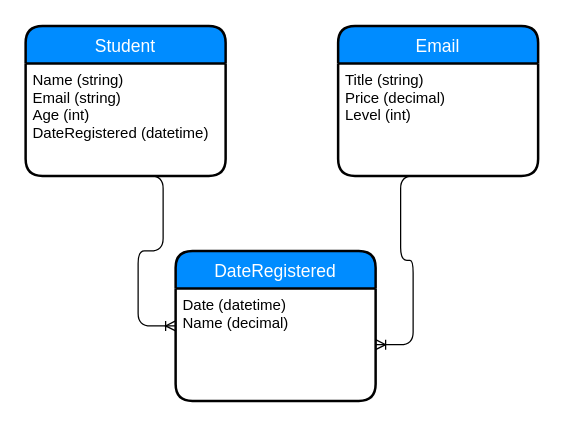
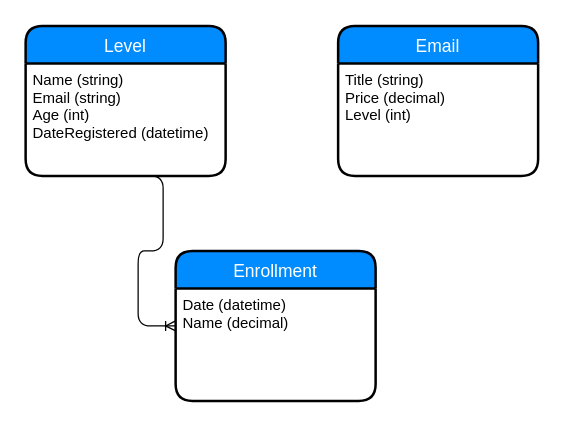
  <mxCell id="0" />
  <mxCell id="1" parent="0" />
- <mxCell id="2" value="Student" style="swimlane;childLayout=stackLayout;horizontal=1;startSize=30;horizontalStack=0;fillColor=#008cff;fontColor=#FFFFFF;rounded=1;fontSize=14;fontStyle=0;strokeWidth=2;resizeParent=0;resizeLast=1;shadow=0;dashed=0;align=center;" vertex="1" parent="1"><mxGeometry x="20" y="20" width="160" height="120" as="geometry" /></mxCell>
+ <mxCell id="2" value="Level" style="swimlane;childLayout=stackLayout;horizontal=1;startSize=30;horizontalStack=0;fillColor=#008cff;fontColor=#FFFFFF;rounded=1;fontSize=14;fontStyle=0;strokeWidth=2;resizeParent=0;resizeLast=1;shadow=0;dashed=0;align=center;" vertex="1" parent="1"><mxGeometry x="20" y="20" width="160" height="120" as="geometry" /></mxCell>
  <mxCell id="3" value="Name (string)&#10;Email (string)&#10;Age (int)&#10;DateRegistered (datetime)&#10;&#10;" style="align=left;strokeColor=none;fillColor=none;spacingLeft=4;fontSize=12;verticalAlign=top;resizable=0;rotatable=0;part=1;" vertex="1" parent="2"><mxGeometry y="30" width="160" height="90" as="geometry" /></mxCell>
  <mxCell id="4" value="Email" style="swimlane;childLayout=stackLayout;horizontal=1;startSize=30;horizontalStack=0;fillColor=#008cff;fontColor=#FFFFFF;rounded=1;fontSize=14;fontStyle=0;strokeWidth=2;resizeParent=0;resizeLast=1;shadow=0;dashed=0;align=center;" vertex="1" parent="1"><mxGeometry x="270" y="20" width="160" height="120" as="geometry" /></mxCell>
  <mxCell id="5" value="Title (string)&#10;Price (decimal)&#10;Level (int)&#10;&#10;" style="align=left;strokeColor=none;fillColor=none;spacingLeft=4;fontSize=12;verticalAlign=top;resizable=0;rotatable=0;part=1;" vertex="1" parent="4"><mxGeometry y="30" width="160" height="90" as="geometry" /></mxCell>
- <mxCell id="6" value="DateRegistered" style="swimlane;childLayout=stackLayout;horizontal=1;startSize=30;horizontalStack=0;fillColor=#008cff;fontColor=#FFFFFF;rounded=1;fontSize=14;fontStyle=0;strokeWidth=2;resizeParent=0;resizeLast=1;shadow=0;dashed=0;align=center;" vertex="1" parent="1"><mxGeometry x="140" y="200" width="160" height="120" as="geometry" /></mxCell>
+ <mxCell id="6" value="Enrollment" style="swimlane;childLayout=stackLayout;horizontal=1;startSize=30;horizontalStack=0;fillColor=#008cff;fontColor=#FFFFFF;rounded=1;fontSize=14;fontStyle=0;strokeWidth=2;resizeParent=0;resizeLast=1;shadow=0;dashed=0;align=center;" vertex="1" parent="1"><mxGeometry x="140" y="200" width="160" height="120" as="geometry" /></mxCell>
  <mxCell id="7" value="Date (datetime)&#10;Name (decimal)&#10;" style="align=left;strokeColor=none;fillColor=none;spacingLeft=4;fontSize=12;verticalAlign=top;resizable=0;rotatable=0;part=1;" vertex="1" parent="6"><mxGeometry y="30" width="160" height="90" as="geometry" /></mxCell>
  <mxCell id="8" value="" style="edgeStyle=entityRelationEdgeStyle;fontSize=12;html=1;endArrow=ERoneToMany;entryX=0;entryY=0.5;entryDx=0;entryDy=0;exitX=0.5;exitY=1;exitDx=0;exitDy=0;" edge="1" parent="1" source="3" target="6"><mxGeometry width="100" height="100" relative="1" as="geometry"><mxPoint x="20" y="440" as="sourcePoint" /><mxPoint x="120" y="340" as="targetPoint" /></mxGeometry></mxCell>
- <mxCell id="9" value="" style="edgeStyle=entityRelationEdgeStyle;fontSize=12;html=1;endArrow=ERoneToMany;exitX=0.5;exitY=1;exitDx=0;exitDy=0;" edge="1" parent="1" source="5" target="7"><mxGeometry width="100" height="100" relative="1" as="geometry"><mxPoint x="320" y="275" as="sourcePoint" /><mxPoint x="340" y="270" as="targetPoint" /></mxGeometry></mxCell>
